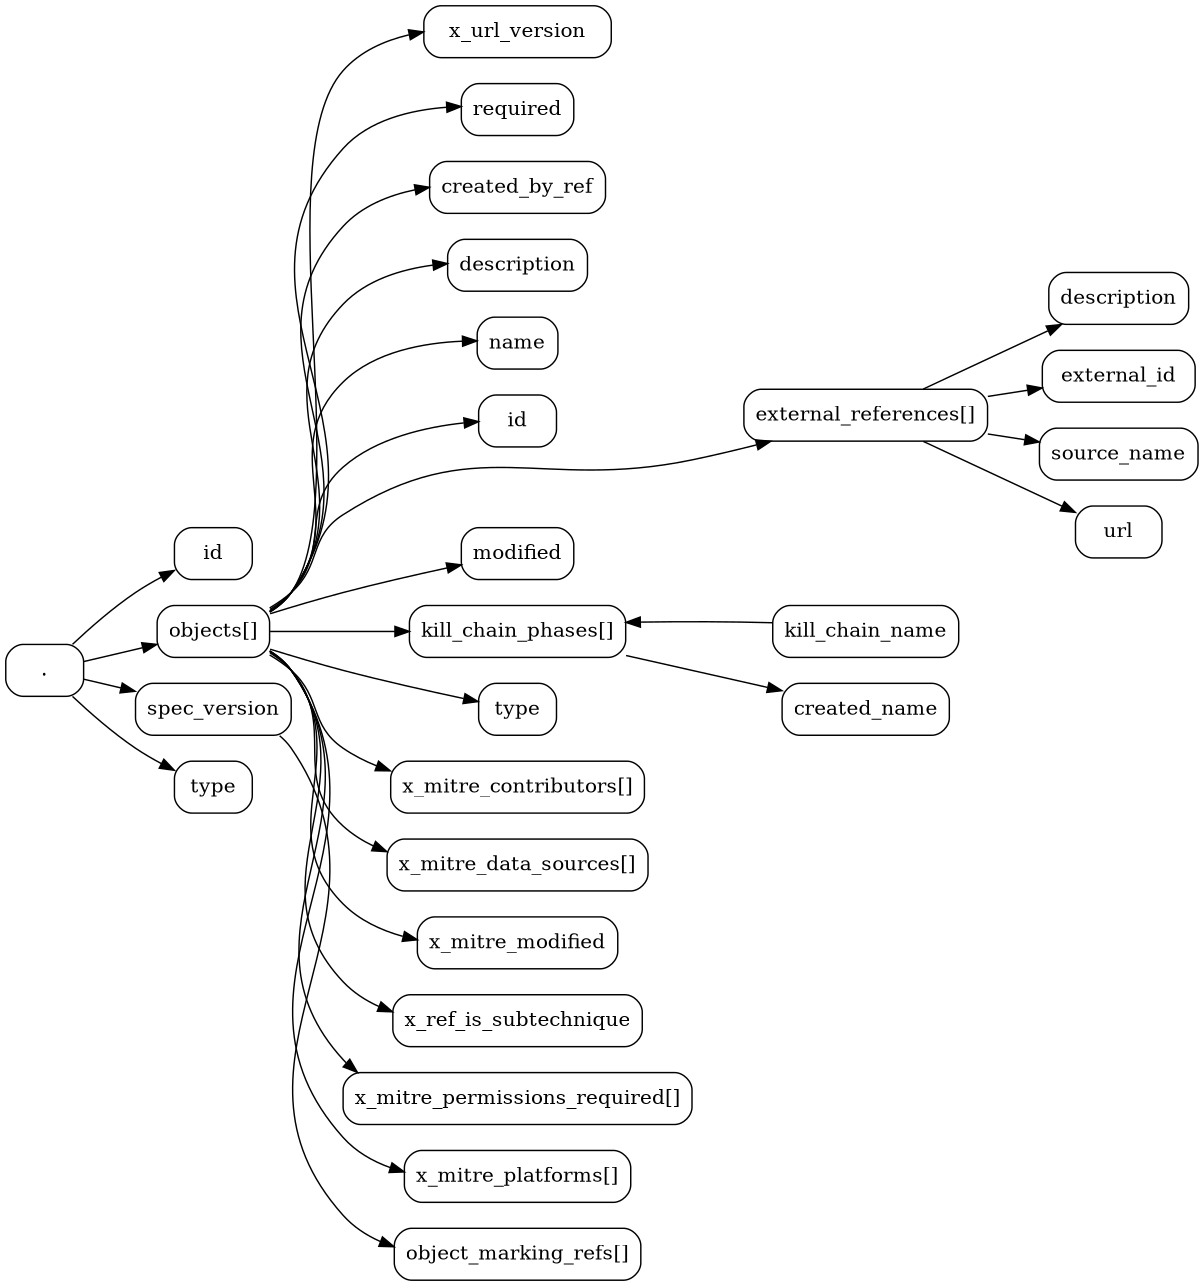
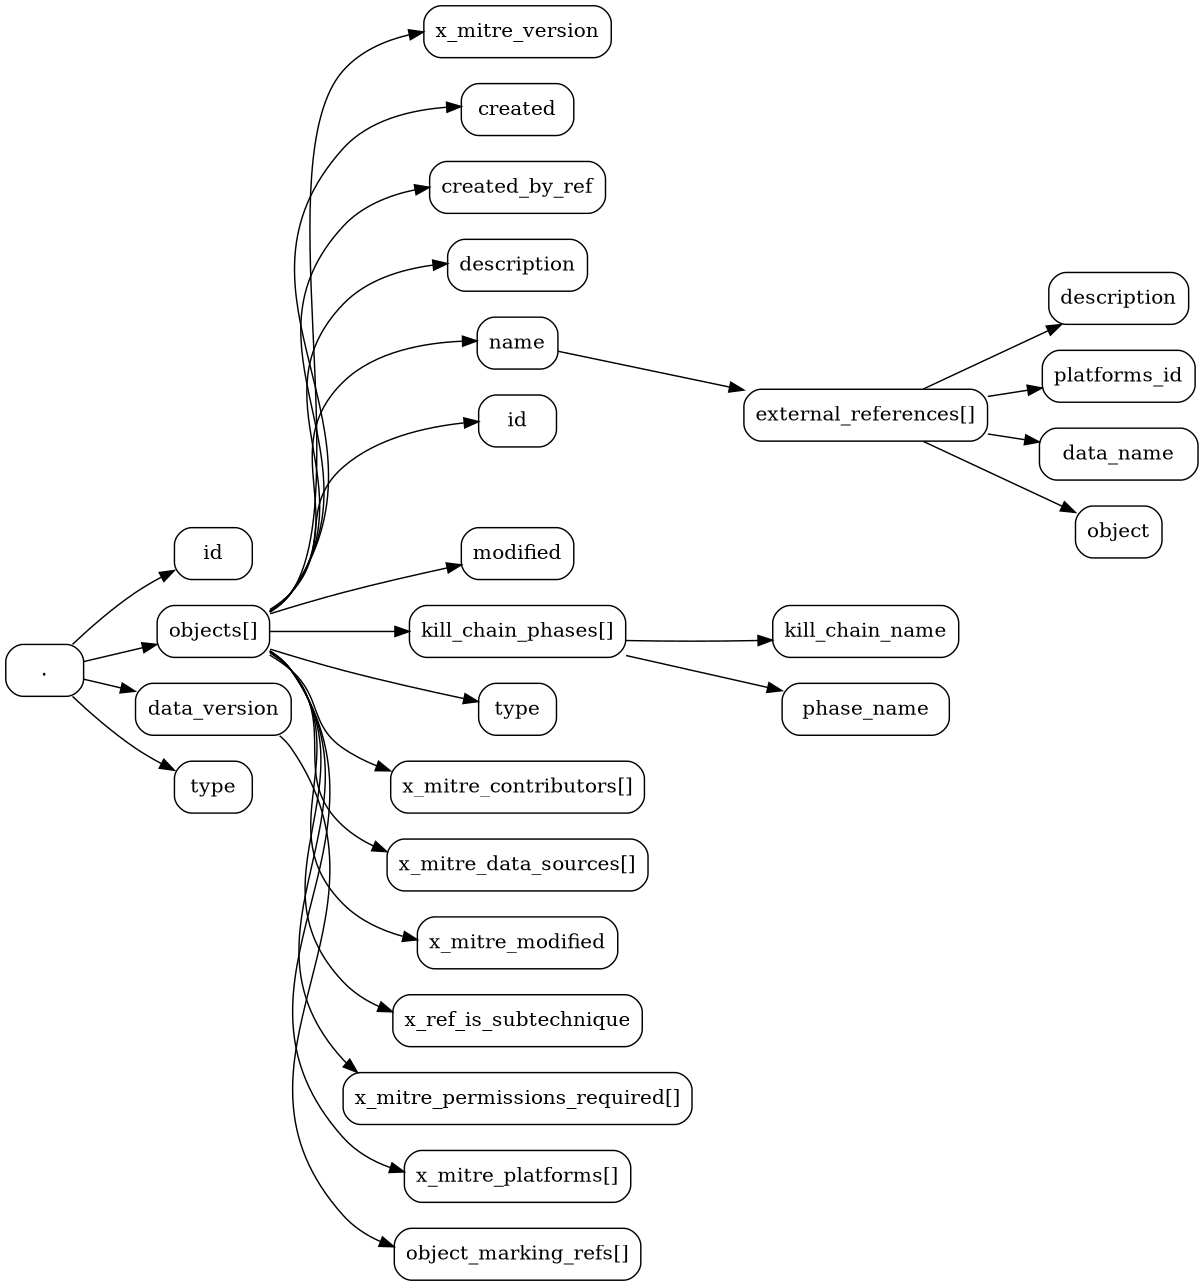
  strict digraph {
    rankdir=LR
    node [shape=box style=rounded]
    "."
    id
    "objects[]"
-   spec_version
+   spec_version [label=data_version]
    type
-   n6 [label=required]
+   n6 [label=created]
    n7 [label=created_by_ref]
    n8 [label=description]
    n9 [label="external_references[]"]
    n10 [label=id]
    n11 [label="kill_chain_phases[]"]
    n12 [label=modified]
    n13 [label=name]
    n14 [label=type]
    n15 [label="x_mitre_contributors[]"]
    n16 [label="x_mitre_data_sources[]"]
    n17 [label=x_mitre_modified]
    n18 [label=x_ref_is_subtechnique]
    n19 [label="x_mitre_permissions_required[]"]
    n20 [label="x_mitre_platforms[]"]
-   n21 [label=x_url_version]
+   n21 [label=x_mitre_version]
    n22 [label="object_marking_refs[]"]
    n23 [label=description]
-   n24 [label=external_id]
-   n25 [label=source_name]
-   n26 [label=url]
+   n24 [label=platforms_id]
+   n25 [label=data_name]
+   n26 [label=object]
    n27 [label=kill_chain_name]
-   n28 [label=created_name]
+   n28 [label=phase_name]
    "." -> id
    "." -> "objects[]"
    "." -> spec_version
    "." -> type
    "objects[]" -> n6
    "objects[]" -> n7
    "objects[]" -> n8
-   "objects[]" -> n9
+   n13 -> n9
    "objects[]" -> n10
    "objects[]" -> n11
    "objects[]" -> n12
    "objects[]" -> n13
    "objects[]" -> n14
    "objects[]" -> n15
    "objects[]" -> n16
    "objects[]" -> n17
    "objects[]" -> n18
    "objects[]" -> n19
    "objects[]" -> n20
    "objects[]" -> n21
    spec_version -> n22
    n9 -> n23
    n9 -> n24
    n9 -> n25
    n9 -> n26
-   n27 -> n11
+   n11 -> n27
    n11 -> n28
  }
